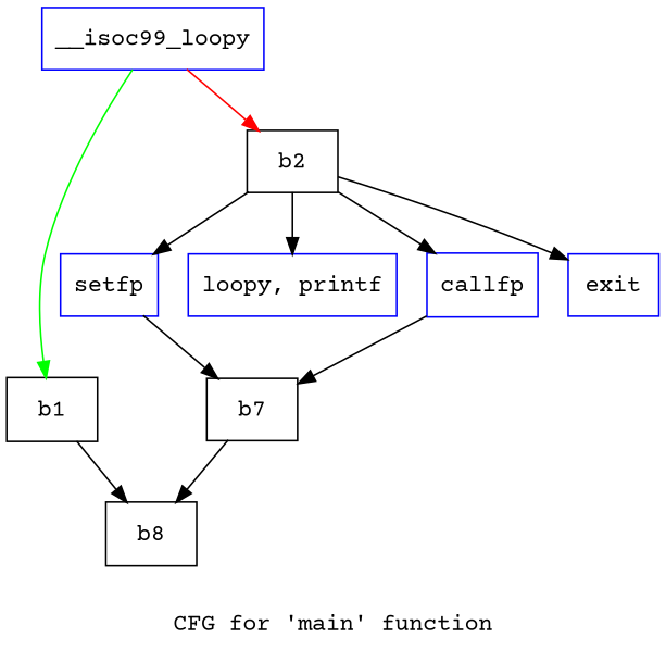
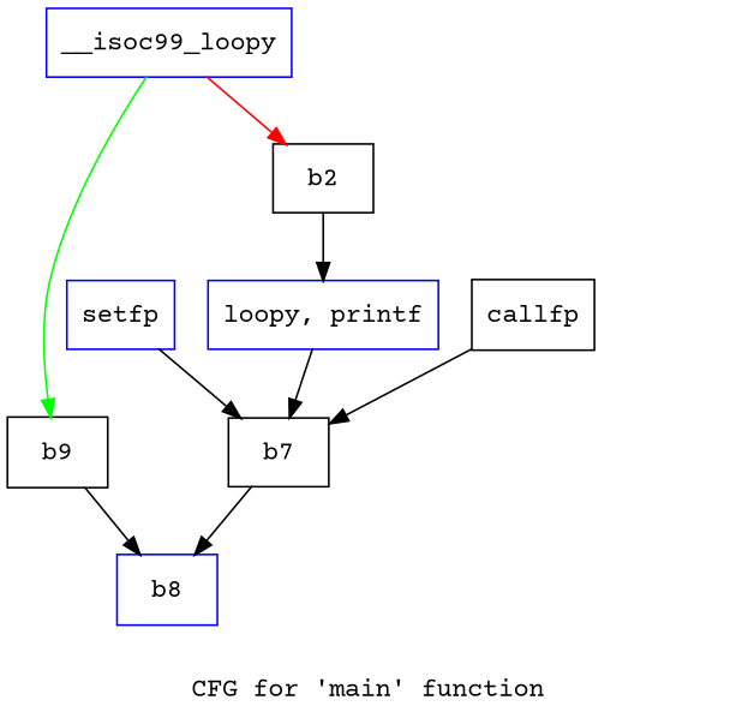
  digraph {
    fontname="Courier Prime"
    label="CFG for 'main' function"
    node [color=blue fontname="Courier Prime" shape=record]
    edge [fontname="Courier Prime"]
    n1 [label=__isoc99_loopy]
-   n2 [label=b1 color=""]
+   n2 [label=b9 color=""]
    n3 [label=b2 color=""]
-   n4 [label=b8 color=""]
+   n4 [label=b8]
    n5 [label=setfp]
    n6 [label="loopy, printf"]
-   n7 [label=callfp]
-   n8 [label=exit]
+   n7 [color=black label=callfp]
    n9 [label=b7 color=""]
    n1 -> n2 [color=green]
    n1 -> n3 [color=red]
    n2 -> n4
-   n3 -> n5
    n3 -> n6
-   n3 -> n7
-   n3 -> n8
    n5 -> n9
+   n6 -> n9
    n7 -> n9
    n9 -> n4
  }
